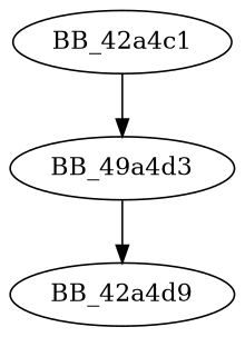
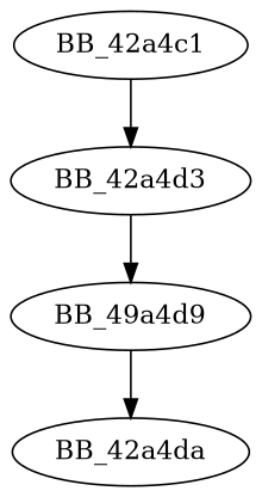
  digraph {
    BB_42a4c1
-   BB_42a4d3 [label=BB_49a4d3]
-   BB_42a4d9
+   BB_42a4d3
+   BB_42a4d9 [label=BB_49a4d9]
+   BB_42a4da
    BB_42a4c1 -> BB_42a4d3
    BB_42a4d3 -> BB_42a4d9
+   BB_42a4d9 -> BB_42a4da
  }
